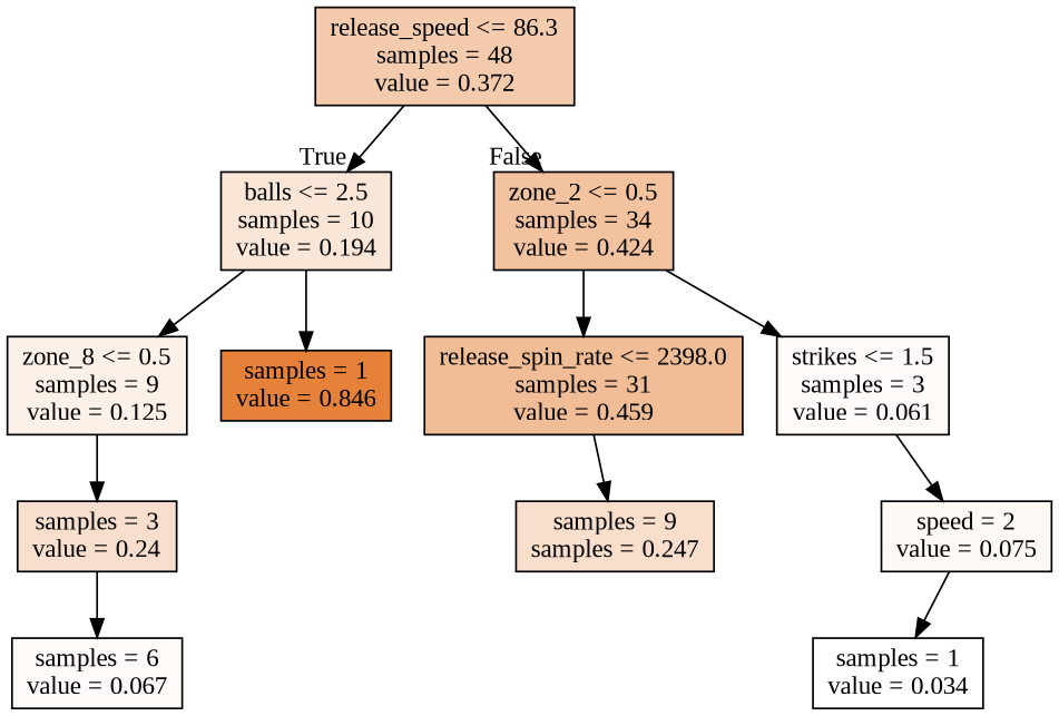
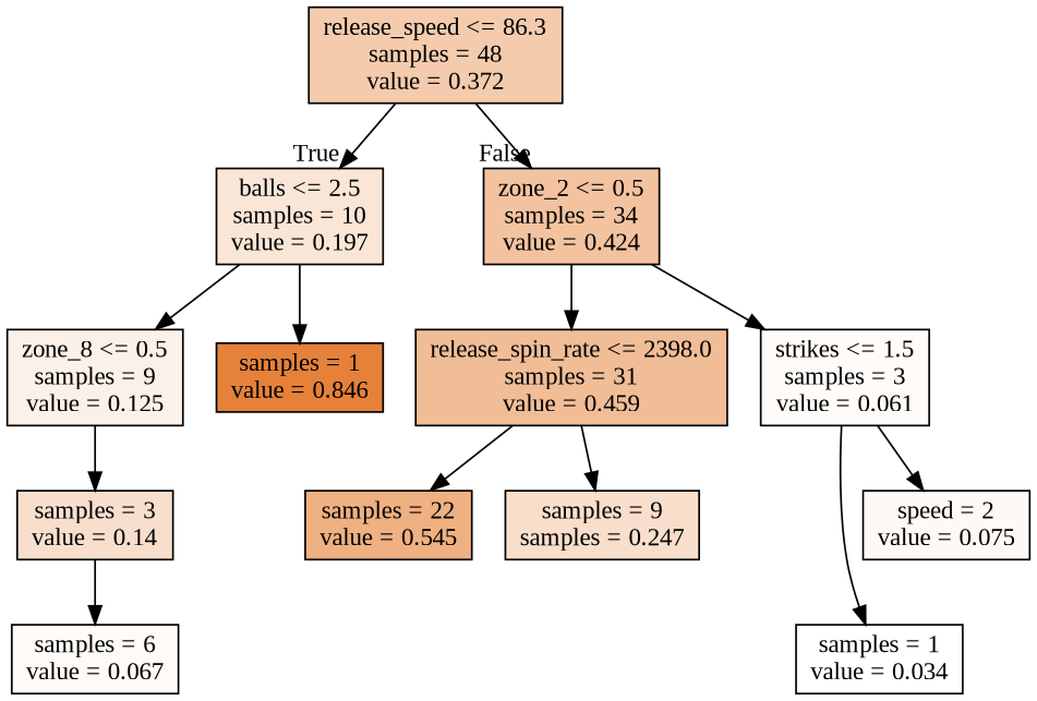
  digraph {
    fontname="Liberation Serif"
    node [color=black fontname="Liberation Serif" shape=box style=filled]
    edge [fontname="Liberation Serif"]
    n1 [fillcolor="#f4cbad" label="release_speed <= 86.3\nsamples = 48\nvalue = 0.372"]
-   n2 [fillcolor="#fae6d7" label="balls <= 2.5\nsamples = 10\nvalue = 0.194"]
+   n2 [fillcolor="#fae6d7" label="balls <= 2.5\nsamples = 10\nvalue = 0.197"]
    n3 [fillcolor="#f3c3a0" label="zone_2 <= 0.5\nsamples = 34\nvalue = 0.424"]
    n4 [fillcolor="#fcf1e9" label="zone_8 <= 0.5\nsamples = 9\nvalue = 0.125"]
    n5 [fillcolor="#e58139" label="samples = 1\nvalue = 0.846"]
    n6 [fillcolor="#f1bd97" label="release_spin_rate <= 2398.0\nsamples = 31\nvalue = 0.459"]
    n7 [fillcolor="#fefbf8" label="strikes <= 1.5\nsamples = 3\nvalue = 0.061"]
-   n8 [fillcolor="#f8dfcd" label="samples = 3\nvalue = 0.24"]
+   n8 [fillcolor="#f8dfcd" label="samples = 3\nvalue = 0.14"]
    n9 [fillcolor="#fefaf7" label="samples = 6\nvalue = 0.067"]
+   n10 [fillcolor="#efb082" label="samples = 22\nvalue = 0.545"]
    n11 [fillcolor="#f8decb" label="samples = 9\nsamples = 0.247"]
    n12 [fillcolor="#ffffff" label="samples = 1\nvalue = 0.034"]
    n13 [fillcolor="#fef9f5" label="speed = 2\nvalue = 0.075"]
    n1 -> n2 [headlabel=True labelangle=45 labeldistance=2.5]
    n1 -> n3 [headlabel=False labelangle=-45 labeldistance=2.5]
    n2 -> n4
    n2 -> n5
    n3 -> n6
    n3 -> n7
    n4 -> n8
+   n6 -> n10
    n6 -> n11
-   n13 -> n12
+   n7 -> n12
    n7 -> n13
    n8 -> n9
  }
